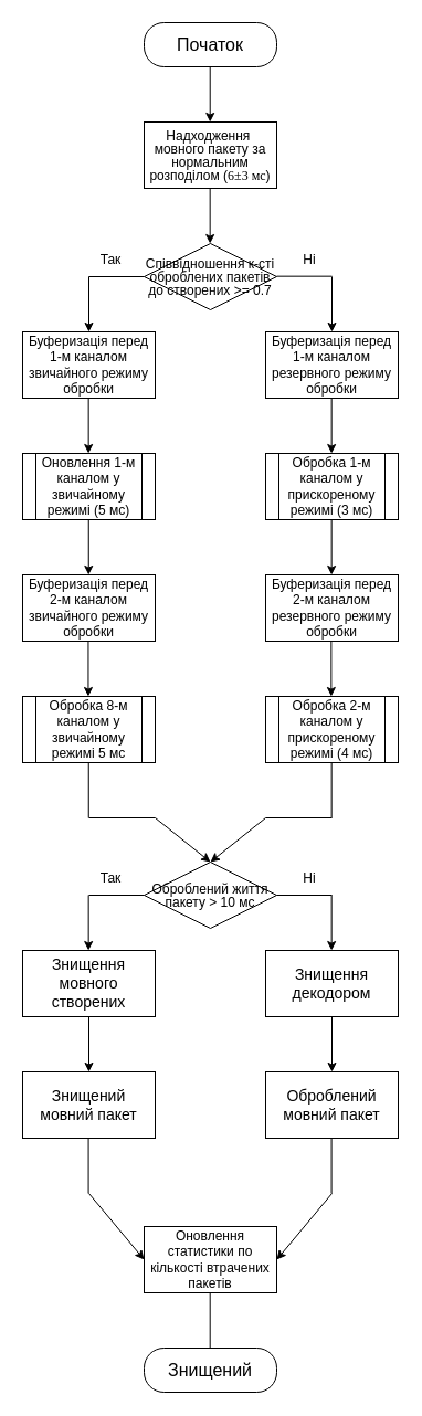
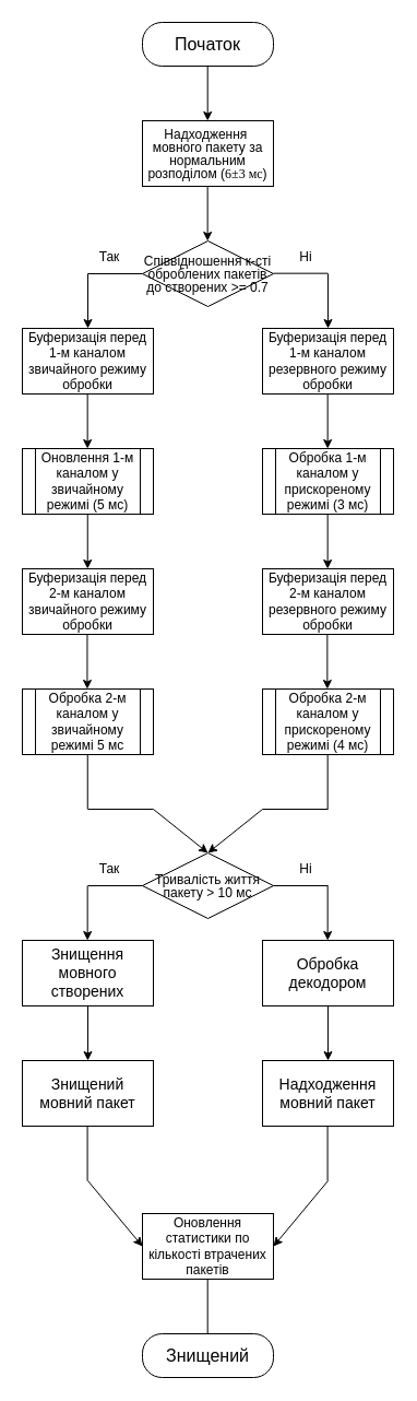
  <mxCell id="0" />
  <mxCell id="1" parent="0" />
  <mxCell id="2" value="&lt;font style=&quot;font-size: 16px;&quot;&gt;Початок&lt;/font&gt;" style="rounded=1;whiteSpace=wrap;html=1;arcSize=45;direction=west;fillColor=none;" vertex="1" parent="1"><mxGeometry x="130" y="20" width="120" height="40" as="geometry" /></mxCell>
  <mxCell id="3" value="" style="rhombus;whiteSpace=wrap;html=1;fillColor=none;" vertex="1" parent="1"><mxGeometry x="130" y="220" width="120" height="60" as="geometry" /></mxCell>
  <mxCell id="4" value="&lt;div style=&quot;line-height: 100%;&quot;&gt;&lt;font&gt;Надходження&amp;nbsp;&lt;/font&gt;&lt;/div&gt;&lt;div style=&quot;line-height: 100%;&quot;&gt;&lt;font&gt;мовного пакету за нормальним розподілом (&lt;span id=&quot;docs-internal-guid-232af9cb-7fff-efdd-0732-bfd7813b9b58&quot; style=&quot;font-family: &amp;quot;Times New Roman&amp;quot;, serif; color: rgb(0, 0, 0); background-color: transparent; font-weight: 400; font-style: normal; font-variant: normal; text-decoration: none; vertical-align: baseline; white-space: pre-wrap;&quot;&gt;6±3 мс&lt;/span&gt;&lt;font&gt;)&lt;br&gt;&lt;/font&gt;&lt;/font&gt;&lt;/div&gt;" style="rounded=0;whiteSpace=wrap;html=1;fillColor=none;" vertex="1" parent="1"><mxGeometry x="130" y="110" width="120" height="60" as="geometry" /></mxCell>
  <mxCell id="5" value="" style="endArrow=classic;html=1;rounded=0;" edge="1" parent="1"><mxGeometry width="50" height="50" relative="1" as="geometry"><mxPoint x="189.71" y="60" as="sourcePoint" /><mxPoint x="189.71" y="110" as="targetPoint" /></mxGeometry></mxCell>
  <mxCell id="6" value="&lt;font&gt;Оновлення 1-м каналом у звичайному режимі (5 мс)&lt;br&gt;&lt;/font&gt;" style="shape=process;whiteSpace=wrap;html=1;backgroundOutline=1;fillColor=none;" vertex="1" parent="1"><mxGeometry x="20" y="410" width="120" height="60" as="geometry" /></mxCell>
  <mxCell id="7" value="&lt;font&gt;Обробка 1-м каналом у прискореному режимі (3 мс)&lt;br&gt;&lt;/font&gt;" style="shape=process;whiteSpace=wrap;html=1;backgroundOutline=1;fillColor=none;" vertex="1" parent="1"><mxGeometry x="240" y="410" width="120" height="60" as="geometry" /></mxCell>
- <mxCell id="8" value="&lt;font&gt;Обробка 8-м каналом у звичайному режимі 5 мс&lt;br&gt;&lt;/font&gt;" style="shape=process;whiteSpace=wrap;html=1;backgroundOutline=1;fillColor=none;" vertex="1" parent="1"><mxGeometry x="20" y="630" width="120" height="60" as="geometry" /></mxCell>
+ <mxCell id="8" value="&lt;font&gt;Обробка 2-м каналом у звичайному режимі 5 мс&lt;br&gt;&lt;/font&gt;" style="shape=process;whiteSpace=wrap;html=1;backgroundOutline=1;fillColor=none;" vertex="1" parent="1"><mxGeometry x="20" y="630" width="120" height="60" as="geometry" /></mxCell>
  <mxCell id="9" value="" style="endArrow=classic;html=1;rounded=0;" edge="1" parent="1"><mxGeometry width="50" height="50" relative="1" as="geometry"><mxPoint x="79.76" y="470" as="sourcePoint" /><mxPoint x="79.76" y="520" as="targetPoint" /></mxGeometry></mxCell>
  <mxCell id="10" value="&lt;font&gt;Обробка 2-м каналом у прискореному режимі (4 мс)&lt;br&gt;&lt;/font&gt;" style="shape=process;whiteSpace=wrap;html=1;backgroundOutline=1;fillColor=none;" vertex="1" parent="1"><mxGeometry x="240" y="630" width="120" height="60" as="geometry" /></mxCell>
  <mxCell id="11" value="" style="endArrow=classic;html=1;rounded=0;" edge="1" parent="1"><mxGeometry width="50" height="50" relative="1" as="geometry"><mxPoint x="189.66" y="170" as="sourcePoint" /><mxPoint x="189.66" y="220" as="targetPoint" /></mxGeometry></mxCell>
  <mxCell id="12" value="" style="endArrow=none;html=1;rounded=0;entryX=0;entryY=0.5;entryDx=0;entryDy=0;" edge="1" parent="1"><mxGeometry width="50" height="50" relative="1" as="geometry"><mxPoint x="250" y="249.66" as="sourcePoint" /><mxPoint x="300" y="249.66" as="targetPoint" /></mxGeometry></mxCell>
  <mxCell id="13" value="" style="endArrow=classic;html=1;rounded=0;" edge="1" parent="1"><mxGeometry width="50" height="50" relative="1" as="geometry"><mxPoint x="80" y="250" as="sourcePoint" /><mxPoint x="80" y="300" as="targetPoint" /></mxGeometry></mxCell>
  <mxCell id="14" value="Так" style="text;html=1;align=center;verticalAlign=middle;whiteSpace=wrap;rounded=0;" vertex="1" parent="1"><mxGeometry x="70" y="220" width="60" height="30" as="geometry" /></mxCell>
  <mxCell id="15" value="&lt;div style=&quot;line-height: 100%;&quot;&gt;&lt;font&gt;Співвідношення к-сті оброблених пакетів до створених &amp;gt;= 0.7&lt;/font&gt;&lt;/div&gt;" style="text;html=1;align=center;verticalAlign=middle;whiteSpace=wrap;rounded=0;" vertex="1" parent="1"><mxGeometry x="130" y="220" width="120" height="60" as="geometry" /></mxCell>
  <mxCell id="16" value="Ні" style="text;html=1;align=center;verticalAlign=middle;whiteSpace=wrap;rounded=0;" vertex="1" parent="1"><mxGeometry x="250" y="220" width="60" height="30" as="geometry" /></mxCell>
  <mxCell id="17" value="" style="endArrow=classic;html=1;rounded=0;" edge="1" parent="1"><mxGeometry width="50" height="50" relative="1" as="geometry"><mxPoint x="300" y="250" as="sourcePoint" /><mxPoint x="300" y="300" as="targetPoint" /></mxGeometry></mxCell>
  <mxCell id="18" value="" style="endArrow=classic;html=1;rounded=0;" edge="1" parent="1"><mxGeometry width="50" height="50" relative="1" as="geometry"><mxPoint x="299.66" y="470" as="sourcePoint" /><mxPoint x="299.66" y="520" as="targetPoint" /></mxGeometry></mxCell>
  <mxCell id="19" value="" style="endArrow=none;html=1;rounded=0;" edge="1" parent="1"><mxGeometry width="50" height="50" relative="1" as="geometry"><mxPoint x="79.76" y="740" as="sourcePoint" /><mxPoint x="79.76" y="690" as="targetPoint" /></mxGeometry></mxCell>
  <mxCell id="20" value="" style="endArrow=none;html=1;rounded=0;" edge="1" parent="1"><mxGeometry width="50" height="50" relative="1" as="geometry"><mxPoint x="299.66" y="740" as="sourcePoint" /><mxPoint x="299.66" y="690" as="targetPoint" /></mxGeometry></mxCell>
  <mxCell id="21" value="" style="endArrow=none;html=1;rounded=0;" edge="1" parent="1"><mxGeometry width="50" height="50" relative="1" as="geometry"><mxPoint x="80" y="740" as="sourcePoint" /><mxPoint x="140" y="740" as="targetPoint" /></mxGeometry></mxCell>
  <mxCell id="22" value="" style="endArrow=classic;html=1;rounded=0;entryX=0.5;entryY=0;entryDx=0;entryDy=0;" edge="1" parent="1" target="24"><mxGeometry width="50" height="50" relative="1" as="geometry"><mxPoint x="140" y="740" as="sourcePoint" /><mxPoint x="140" y="790" as="targetPoint" /></mxGeometry></mxCell>
  <mxCell id="23" value="" style="endArrow=classic;html=1;rounded=0;entryX=0.5;entryY=0;entryDx=0;entryDy=0;" edge="1" parent="1" target="24"><mxGeometry width="50" height="50" relative="1" as="geometry"><mxPoint x="240" y="740" as="sourcePoint" /><mxPoint x="210" y="790" as="targetPoint" /></mxGeometry></mxCell>
  <mxCell id="24" value="" style="rhombus;whiteSpace=wrap;html=1;fillColor=none;" vertex="1" parent="1"><mxGeometry x="130" y="780" width="120" height="60" as="geometry" /></mxCell>
- <mxCell id="25" value="&lt;div style=&quot;line-height: 100%;&quot;&gt;Оброблений життя пакету &amp;gt; 10 мс&lt;br&gt;&lt;/div&gt;" style="text;html=1;align=center;verticalAlign=middle;whiteSpace=wrap;rounded=0;" vertex="1" parent="1"><mxGeometry x="130" y="780" width="120" height="60" as="geometry" /></mxCell>
+ <mxCell id="25" value="&lt;div style=&quot;line-height: 100%;&quot;&gt;Тривалість життя пакету &amp;gt; 10 мс&lt;br&gt;&lt;/div&gt;" style="text;html=1;align=center;verticalAlign=middle;whiteSpace=wrap;rounded=0;" vertex="1" parent="1"><mxGeometry x="130" y="780" width="120" height="60" as="geometry" /></mxCell>
  <mxCell id="26" value="" style="endArrow=none;html=1;rounded=0;entryX=0;entryY=0.5;entryDx=0;entryDy=0;" edge="1" parent="1"><mxGeometry width="50" height="50" relative="1" as="geometry"><mxPoint x="80" y="250" as="sourcePoint" /><mxPoint x="130" y="250" as="targetPoint" /></mxGeometry></mxCell>
  <mxCell id="27" value="" style="endArrow=none;html=1;rounded=0;" edge="1" parent="1"><mxGeometry width="50" height="50" relative="1" as="geometry"><mxPoint x="240" y="740" as="sourcePoint" /><mxPoint x="300" y="740" as="targetPoint" /></mxGeometry></mxCell>
  <mxCell id="28" value="Так" style="text;html=1;align=center;verticalAlign=middle;whiteSpace=wrap;rounded=0;" vertex="1" parent="1"><mxGeometry x="70" y="780" width="60" height="30" as="geometry" /></mxCell>
  <mxCell id="29" value="Ні" style="text;html=1;align=center;verticalAlign=middle;whiteSpace=wrap;rounded=0;" vertex="1" parent="1"><mxGeometry x="250" y="780" width="60" height="30" as="geometry" /></mxCell>
  <mxCell id="30" value="&lt;font style=&quot;font-size: 14px;&quot;&gt;Знищення&lt;/font&gt;&lt;div&gt;&lt;font style=&quot;font-size: 14px;&quot;&gt;мовного створених&lt;/font&gt;&lt;/div&gt;" style="rounded=0;whiteSpace=wrap;html=1;fillColor=none;" vertex="1" parent="1"><mxGeometry x="20" y="860" width="120" height="60" as="geometry" /></mxCell>
  <mxCell id="31" value="&lt;font&gt;Оновлення статистики по кількості втрачених пакетів&lt;/font&gt;" style="rounded=0;whiteSpace=wrap;html=1;fillColor=none;" vertex="1" parent="1"><mxGeometry x="130" y="1110" width="120" height="60" as="geometry" /></mxCell>
  <mxCell id="32" value="Буферизація перед 1-м каналом резервного режиму обробки" style="rounded=0;whiteSpace=wrap;html=1;fillColor=none;" vertex="1" parent="1"><mxGeometry x="240" y="300" width="120" height="60" as="geometry" /></mxCell>
  <mxCell id="33" value="Буферизація перед 1-м каналом звичайного режиму обробки" style="rounded=0;whiteSpace=wrap;html=1;fillColor=none;" vertex="1" parent="1"><mxGeometry x="20" y="300" width="120" height="60" as="geometry" /></mxCell>
  <mxCell id="34" value="" style="endArrow=classic;html=1;rounded=0;" edge="1" parent="1"><mxGeometry width="50" height="50" relative="1" as="geometry"><mxPoint x="299.66" y="360" as="sourcePoint" /><mxPoint x="299.66" y="410" as="targetPoint" /></mxGeometry></mxCell>
  <mxCell id="35" value="" style="endArrow=classic;html=1;rounded=0;" edge="1" parent="1"><mxGeometry width="50" height="50" relative="1" as="geometry"><mxPoint x="79.66" y="360" as="sourcePoint" /><mxPoint x="79.66" y="410" as="targetPoint" /></mxGeometry></mxCell>
  <mxCell id="36" value="Буферизація перед 2-м каналом резервного режиму обробки" style="rounded=0;whiteSpace=wrap;html=1;fillColor=none;" vertex="1" parent="1"><mxGeometry x="240" y="520" width="120" height="60" as="geometry" /></mxCell>
  <mxCell id="37" value="Буферизація перед 2-м каналом звичайного режиму обробки" style="rounded=0;whiteSpace=wrap;html=1;fillColor=none;" vertex="1" parent="1"><mxGeometry x="20" y="520" width="120" height="60" as="geometry" /></mxCell>
  <mxCell id="38" value="" style="endArrow=classic;html=1;rounded=0;" edge="1" parent="1"><mxGeometry width="50" height="50" relative="1" as="geometry"><mxPoint x="79.46" y="580" as="sourcePoint" /><mxPoint x="79.46" y="630" as="targetPoint" /></mxGeometry></mxCell>
  <mxCell id="39" value="" style="endArrow=classic;html=1;rounded=0;" edge="1" parent="1"><mxGeometry width="50" height="50" relative="1" as="geometry"><mxPoint x="299.36" y="580" as="sourcePoint" /><mxPoint x="299.36" y="630" as="targetPoint" /></mxGeometry></mxCell>
  <mxCell id="40" value="&lt;font style=&quot;font-size: 16px;&quot;&gt;Знищений&lt;/font&gt;" style="rounded=1;whiteSpace=wrap;html=1;arcSize=45;direction=west;fillColor=none;" vertex="1" parent="1"><mxGeometry x="130" y="1220" width="120" height="40" as="geometry" /></mxCell>
  <mxCell id="41" value="" style="endArrow=classic;html=1;rounded=0;" edge="1" parent="1"><mxGeometry width="50" height="50" relative="1" as="geometry"><mxPoint x="80" y="920" as="sourcePoint" /><mxPoint x="80" y="970" as="targetPoint" /></mxGeometry></mxCell>
  <mxCell id="42" value="&lt;font style=&quot;font-size: 14px;&quot;&gt;Знищений&lt;/font&gt;&lt;div&gt;&lt;font style=&quot;font-size: 14px;&quot;&gt;мовний пакет&lt;/font&gt;&lt;/div&gt;" style="rounded=0;whiteSpace=wrap;html=1;fillColor=none;" vertex="1" parent="1"><mxGeometry x="20" y="970" width="120" height="60" as="geometry" /></mxCell>
- <mxCell id="43" value="&lt;font style=&quot;font-size: 14px;&quot;&gt;Знищення&lt;/font&gt;&lt;div&gt;&lt;font style=&quot;font-size: 14px;&quot;&gt;декодором&lt;/font&gt;&lt;/div&gt;" style="rounded=0;whiteSpace=wrap;html=1;fillColor=none;" vertex="1" parent="1"><mxGeometry x="240" y="860" width="120" height="60" as="geometry" /></mxCell>
+ <mxCell id="43" value="&lt;font style=&quot;font-size: 14px;&quot;&gt;Обробка&lt;/font&gt;&lt;div&gt;&lt;font style=&quot;font-size: 14px;&quot;&gt;декодором&lt;/font&gt;&lt;/div&gt;" style="rounded=0;whiteSpace=wrap;html=1;fillColor=none;" vertex="1" parent="1"><mxGeometry x="240" y="860" width="120" height="60" as="geometry" /></mxCell>
  <mxCell id="44" value="" style="endArrow=classic;html=1;rounded=0;" edge="1" parent="1"><mxGeometry width="50" height="50" relative="1" as="geometry"><mxPoint x="300" y="920" as="sourcePoint" /><mxPoint x="300" y="970" as="targetPoint" /></mxGeometry></mxCell>
- <mxCell id="45" value="&lt;font style=&quot;font-size: 14px;&quot;&gt;Оброблений мовний пакет&lt;/font&gt;" style="rounded=0;whiteSpace=wrap;html=1;fillColor=none;" vertex="1" parent="1"><mxGeometry x="240" y="970" width="120" height="60" as="geometry" /></mxCell>
+ <mxCell id="45" value="&lt;font style=&quot;font-size: 14px;&quot;&gt;Надходження мовний пакет&lt;/font&gt;" style="rounded=0;whiteSpace=wrap;html=1;fillColor=none;" vertex="1" parent="1"><mxGeometry x="240" y="970" width="120" height="60" as="geometry" /></mxCell>
  <mxCell id="46" value="" style="endArrow=none;html=1;rounded=0;entryX=0;entryY=0.5;entryDx=0;entryDy=0;" edge="1" parent="1"><mxGeometry width="50" height="50" relative="1" as="geometry"><mxPoint x="80" y="810" as="sourcePoint" /><mxPoint x="130" y="810" as="targetPoint" /></mxGeometry></mxCell>
  <mxCell id="47" value="" style="endArrow=none;html=1;rounded=0;entryX=0;entryY=0.5;entryDx=0;entryDy=0;" edge="1" parent="1"><mxGeometry width="50" height="50" relative="1" as="geometry"><mxPoint x="250" y="810" as="sourcePoint" /><mxPoint x="300" y="810" as="targetPoint" /></mxGeometry></mxCell>
  <mxCell id="48" value="" style="endArrow=classic;html=1;rounded=0;" edge="1" parent="1"><mxGeometry width="50" height="50" relative="1" as="geometry"><mxPoint x="79.66" y="810" as="sourcePoint" /><mxPoint x="79.66" y="860" as="targetPoint" /></mxGeometry></mxCell>
  <mxCell id="49" value="" style="endArrow=classic;html=1;rounded=0;" edge="1" parent="1"><mxGeometry width="50" height="50" relative="1" as="geometry"><mxPoint x="299.66" y="810" as="sourcePoint" /><mxPoint x="299.66" y="860" as="targetPoint" /></mxGeometry></mxCell>
  <mxCell id="50" value="" style="endArrow=none;html=1;rounded=0;" edge="1" parent="1"><mxGeometry width="50" height="50" relative="1" as="geometry"><mxPoint x="299.58" y="1080" as="sourcePoint" /><mxPoint x="299.58" y="1030" as="targetPoint" /></mxGeometry></mxCell>
  <mxCell id="51" value="" style="endArrow=none;html=1;rounded=0;" edge="1" parent="1"><mxGeometry width="50" height="50" relative="1" as="geometry"><mxPoint x="79.58" y="1080" as="sourcePoint" /><mxPoint x="79.58" y="1030" as="targetPoint" /></mxGeometry></mxCell>
  <mxCell id="52" value="" style="endArrow=classic;html=1;rounded=0;entryX=1;entryY=0.5;entryDx=0;entryDy=0;" edge="1" parent="1" target="31"><mxGeometry width="50" height="50" relative="1" as="geometry"><mxPoint x="300" y="1080" as="sourcePoint" /><mxPoint x="250" y="1120" as="targetPoint" /></mxGeometry></mxCell>
  <mxCell id="53" value="" style="endArrow=classic;html=1;rounded=0;entryX=0;entryY=0.5;entryDx=0;entryDy=0;" edge="1" parent="1" target="31"><mxGeometry width="50" height="50" relative="1" as="geometry"><mxPoint x="80" y="1080" as="sourcePoint" /><mxPoint x="125" y="1120" as="targetPoint" /></mxGeometry></mxCell>
  <mxCell id="54" value="" style="endArrow=none;html=1;rounded=0;" edge="1" parent="1"><mxGeometry width="50" height="50" relative="1" as="geometry"><mxPoint x="189.7" y="1220" as="sourcePoint" /><mxPoint x="189.7" y="1170" as="targetPoint" /></mxGeometry></mxCell>
